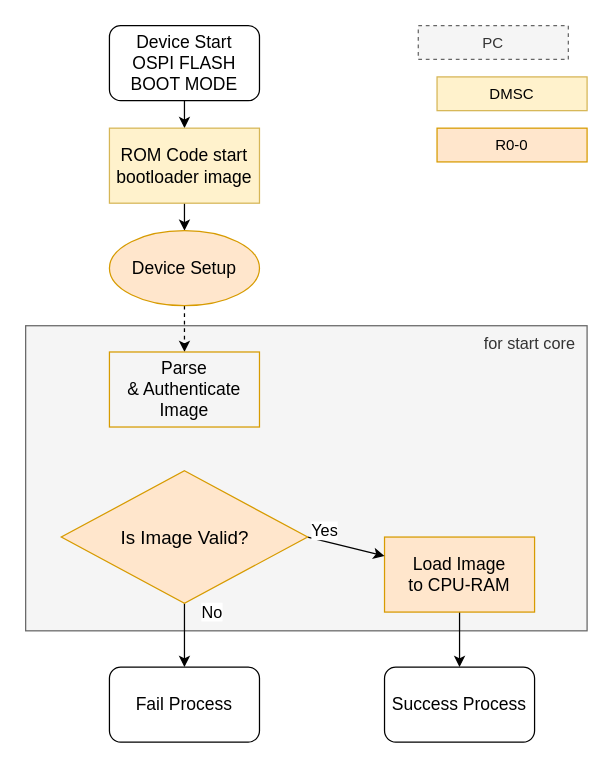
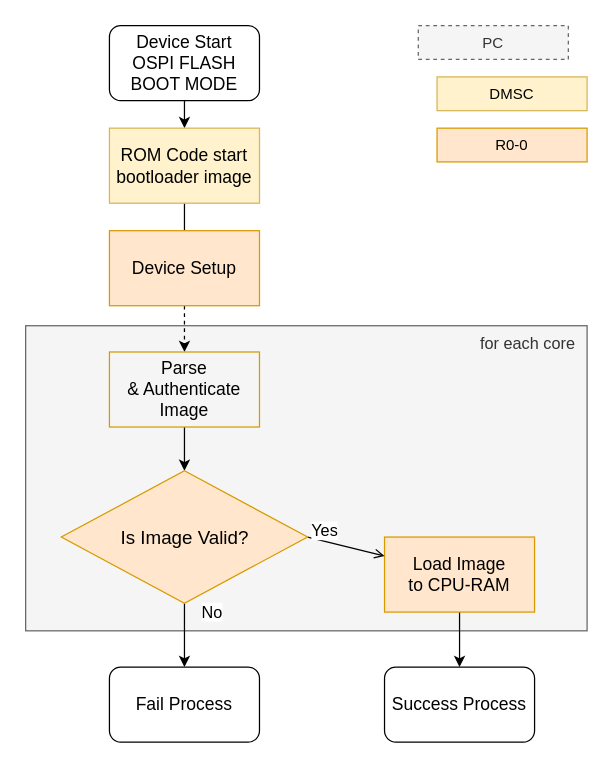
  <mxCell id="0" />
  <mxCell id="1" parent="0" />
- <mxCell id="2" value="for start core&amp;nbsp;&amp;nbsp;" style="rounded=0;whiteSpace=wrap;html=1;align=right;verticalAlign=top;fontSize=13;fillColor=#f5f5f5;fontColor=#333333;strokeColor=#666666;" vertex="1" parent="1"><mxGeometry x="20" y="260" width="449" height="244" as="geometry" /></mxCell>
+ <mxCell id="2" value="for each core&amp;nbsp;&amp;nbsp;" style="rounded=0;whiteSpace=wrap;html=1;align=right;verticalAlign=top;fontSize=13;fillColor=#f5f5f5;fontColor=#333333;strokeColor=#666666;" vertex="1" parent="1"><mxGeometry x="20" y="260" width="449" height="244" as="geometry" /></mxCell>
  <mxCell id="3" style="edgeStyle=none;html=1;exitX=0.5;exitY=1;exitDx=0;exitDy=0;" edge="1" parent="1" source="4" target="6"><mxGeometry relative="1" as="geometry" /></mxCell>
  <mxCell id="4" value="Device Start&lt;div&gt;OSPI FLASH BOOT MODE&lt;/div&gt;" style="rounded=1;whiteSpace=wrap;html=1;flipV=0;flipH=1;fontSize=14;" parent="1" vertex="1"><mxGeometry x="87" y="20" width="120" height="60" as="geometry" /></mxCell>
- <mxCell id="5" style="edgeStyle=none;html=1;exitX=0.5;exitY=1;exitDx=0;exitDy=0;" edge="1" parent="1" source="6" target="8"><mxGeometry relative="1" as="geometry" /></mxCell>
+ <mxCell id="5" style="edgeStyle=none;html=1;exitX=0.5;exitY=1;exitDx=0;exitDy=0;endArrow=none;" edge="1" parent="1" source="6" target="8"><mxGeometry relative="1" as="geometry" /></mxCell>
  <mxCell id="6" value="ROM Code start bootloader image" style="rounded=0;whiteSpace=wrap;html=1;flipV=0;flipH=1;fontSize=14;fillColor=#fff2cc;strokeColor=#d6b656;" parent="1" vertex="1"><mxGeometry x="87" y="102" width="120" height="60" as="geometry" /></mxCell>
  <mxCell id="7" style="edgeStyle=none;html=1;exitX=0.5;exitY=1;exitDx=0;exitDy=0;dashed=1;" edge="1" parent="1" source="8" target="10"><mxGeometry relative="1" as="geometry" /></mxCell>
- <mxCell id="8" value="Device Setup" style="ellipse;whiteSpace=wrap;html=1;flipV=0;flipH=1;fontSize=14;fillColor=#ffe6cc;strokeColor=#d79b00;" parent="1" vertex="1"><mxGeometry x="87" y="184" width="120" height="60" as="geometry" /></mxCell>
+ <mxCell id="8" value="Device Setup" style="rounded=0;whiteSpace=wrap;html=1;flipV=0;flipH=1;fontSize=14;fillColor=#ffe6cc;strokeColor=#d79b00;" parent="1" vertex="1"><mxGeometry x="87" y="184" width="120" height="60" as="geometry" /></mxCell>
+ <mxCell id="9" style="edgeStyle=none;html=1;exitX=0.5;exitY=1;exitDx=0;exitDy=0;" edge="1" parent="1" source="10" target="18"><mxGeometry relative="1" as="geometry" /></mxCell>
  <mxCell id="10" value="Parse&lt;br&gt;&amp;amp; Authenticate Image" style="rounded=0;whiteSpace=wrap;html=1;flipV=1;flipH=0;fontSize=14;fillColor=#f5f5f5;strokeColor=#d79b00;" parent="1" vertex="1"><mxGeometry x="87" y="281" width="120" height="60" as="geometry" /></mxCell>
  <mxCell id="11" style="edgeStyle=none;html=1;exitX=0.5;exitY=1;exitDx=0;exitDy=0;" edge="1" parent="1" source="12" target="13"><mxGeometry relative="1" as="geometry" /></mxCell>
  <mxCell id="12" value="Load Image&lt;br&gt;to CPU-RAM" style="rounded=0;whiteSpace=wrap;html=1;flipV=1;flipH=0;fontSize=14;fillColor=#ffe6cc;strokeColor=#d79b00;" parent="1" vertex="1"><mxGeometry x="307" y="429" width="120" height="60" as="geometry" /></mxCell>
  <mxCell id="13" value="Success Process" style="rounded=1;whiteSpace=wrap;html=1;flipV=0;flipH=1;fontSize=14;" parent="1" vertex="1"><mxGeometry x="307" y="533" width="120" height="60" as="geometry" /></mxCell>
- <mxCell id="14" style="edgeStyle=none;html=1;exitX=1;exitY=0.5;exitDx=0;exitDy=0;" edge="1" parent="1" source="18" target="12"><mxGeometry relative="1" as="geometry" /></mxCell>
+ <mxCell id="14" style="edgeStyle=none;html=1;exitX=1;exitY=0.5;exitDx=0;exitDy=0;endArrow=open;" edge="1" parent="1" source="18" target="12"><mxGeometry relative="1" as="geometry" /></mxCell>
  <mxCell id="15" value="Yes" style="edgeLabel;html=1;align=center;verticalAlign=middle;resizable=0;points=[];fontSize=13;" vertex="1" connectable="0" parent="14"><mxGeometry x="-0.574" y="2" relative="1" as="geometry"><mxPoint y="-7" as="offset" /></mxGeometry></mxCell>
  <mxCell id="16" style="edgeStyle=none;html=1;exitX=0.5;exitY=1;exitDx=0;exitDy=0;" edge="1" parent="1" source="18" target="19"><mxGeometry relative="1" as="geometry" /></mxCell>
  <mxCell id="17" value="No" style="edgeLabel;html=1;align=center;verticalAlign=middle;resizable=0;points=[];fontSize=13;" vertex="1" connectable="0" parent="16"><mxGeometry x="-0.641" y="2" relative="1" as="geometry"><mxPoint x="19" y="-3" as="offset" /></mxGeometry></mxCell>
  <mxCell id="18" value="&lt;font&gt;Is Image Valid?&lt;/font&gt;" style="rhombus;whiteSpace=wrap;html=1;fontSize=15;fillColor=#ffe6cc;strokeColor=#d79b00;" vertex="1" parent="1"><mxGeometry x="48.5" y="376" width="197" height="106" as="geometry" /></mxCell>
  <mxCell id="19" value="Fail Process" style="rounded=1;whiteSpace=wrap;html=1;flipV=0;flipH=1;fontSize=14;" vertex="1" parent="1"><mxGeometry x="87" y="533" width="120" height="60" as="geometry" /></mxCell>
  <mxCell id="20" value="PC" style="rounded=0;whiteSpace=wrap;html=1;flipV=1;flipH=0;fontSize=12;dashed=1;fillColor=#f5f5f5;fontColor=#333333;strokeColor=#666666;" vertex="1" parent="1"><mxGeometry x="334" y="20" width="120" height="27" as="geometry" /></mxCell>
  <mxCell id="21" value="DMSC" style="rounded=0;whiteSpace=wrap;html=1;flipV=1;flipH=0;fontSize=12;fillColor=#fff2cc;strokeColor=#d6b656;" vertex="1" parent="1"><mxGeometry x="349" y="61" width="120" height="27" as="geometry" /></mxCell>
  <mxCell id="22" value="R0-0" style="rounded=0;whiteSpace=wrap;html=1;flipV=1;flipH=0;fontSize=12;fillColor=#ffe6cc;strokeColor=#d79b00;" vertex="1" parent="1"><mxGeometry x="349" y="102" width="120" height="27" as="geometry" /></mxCell>
